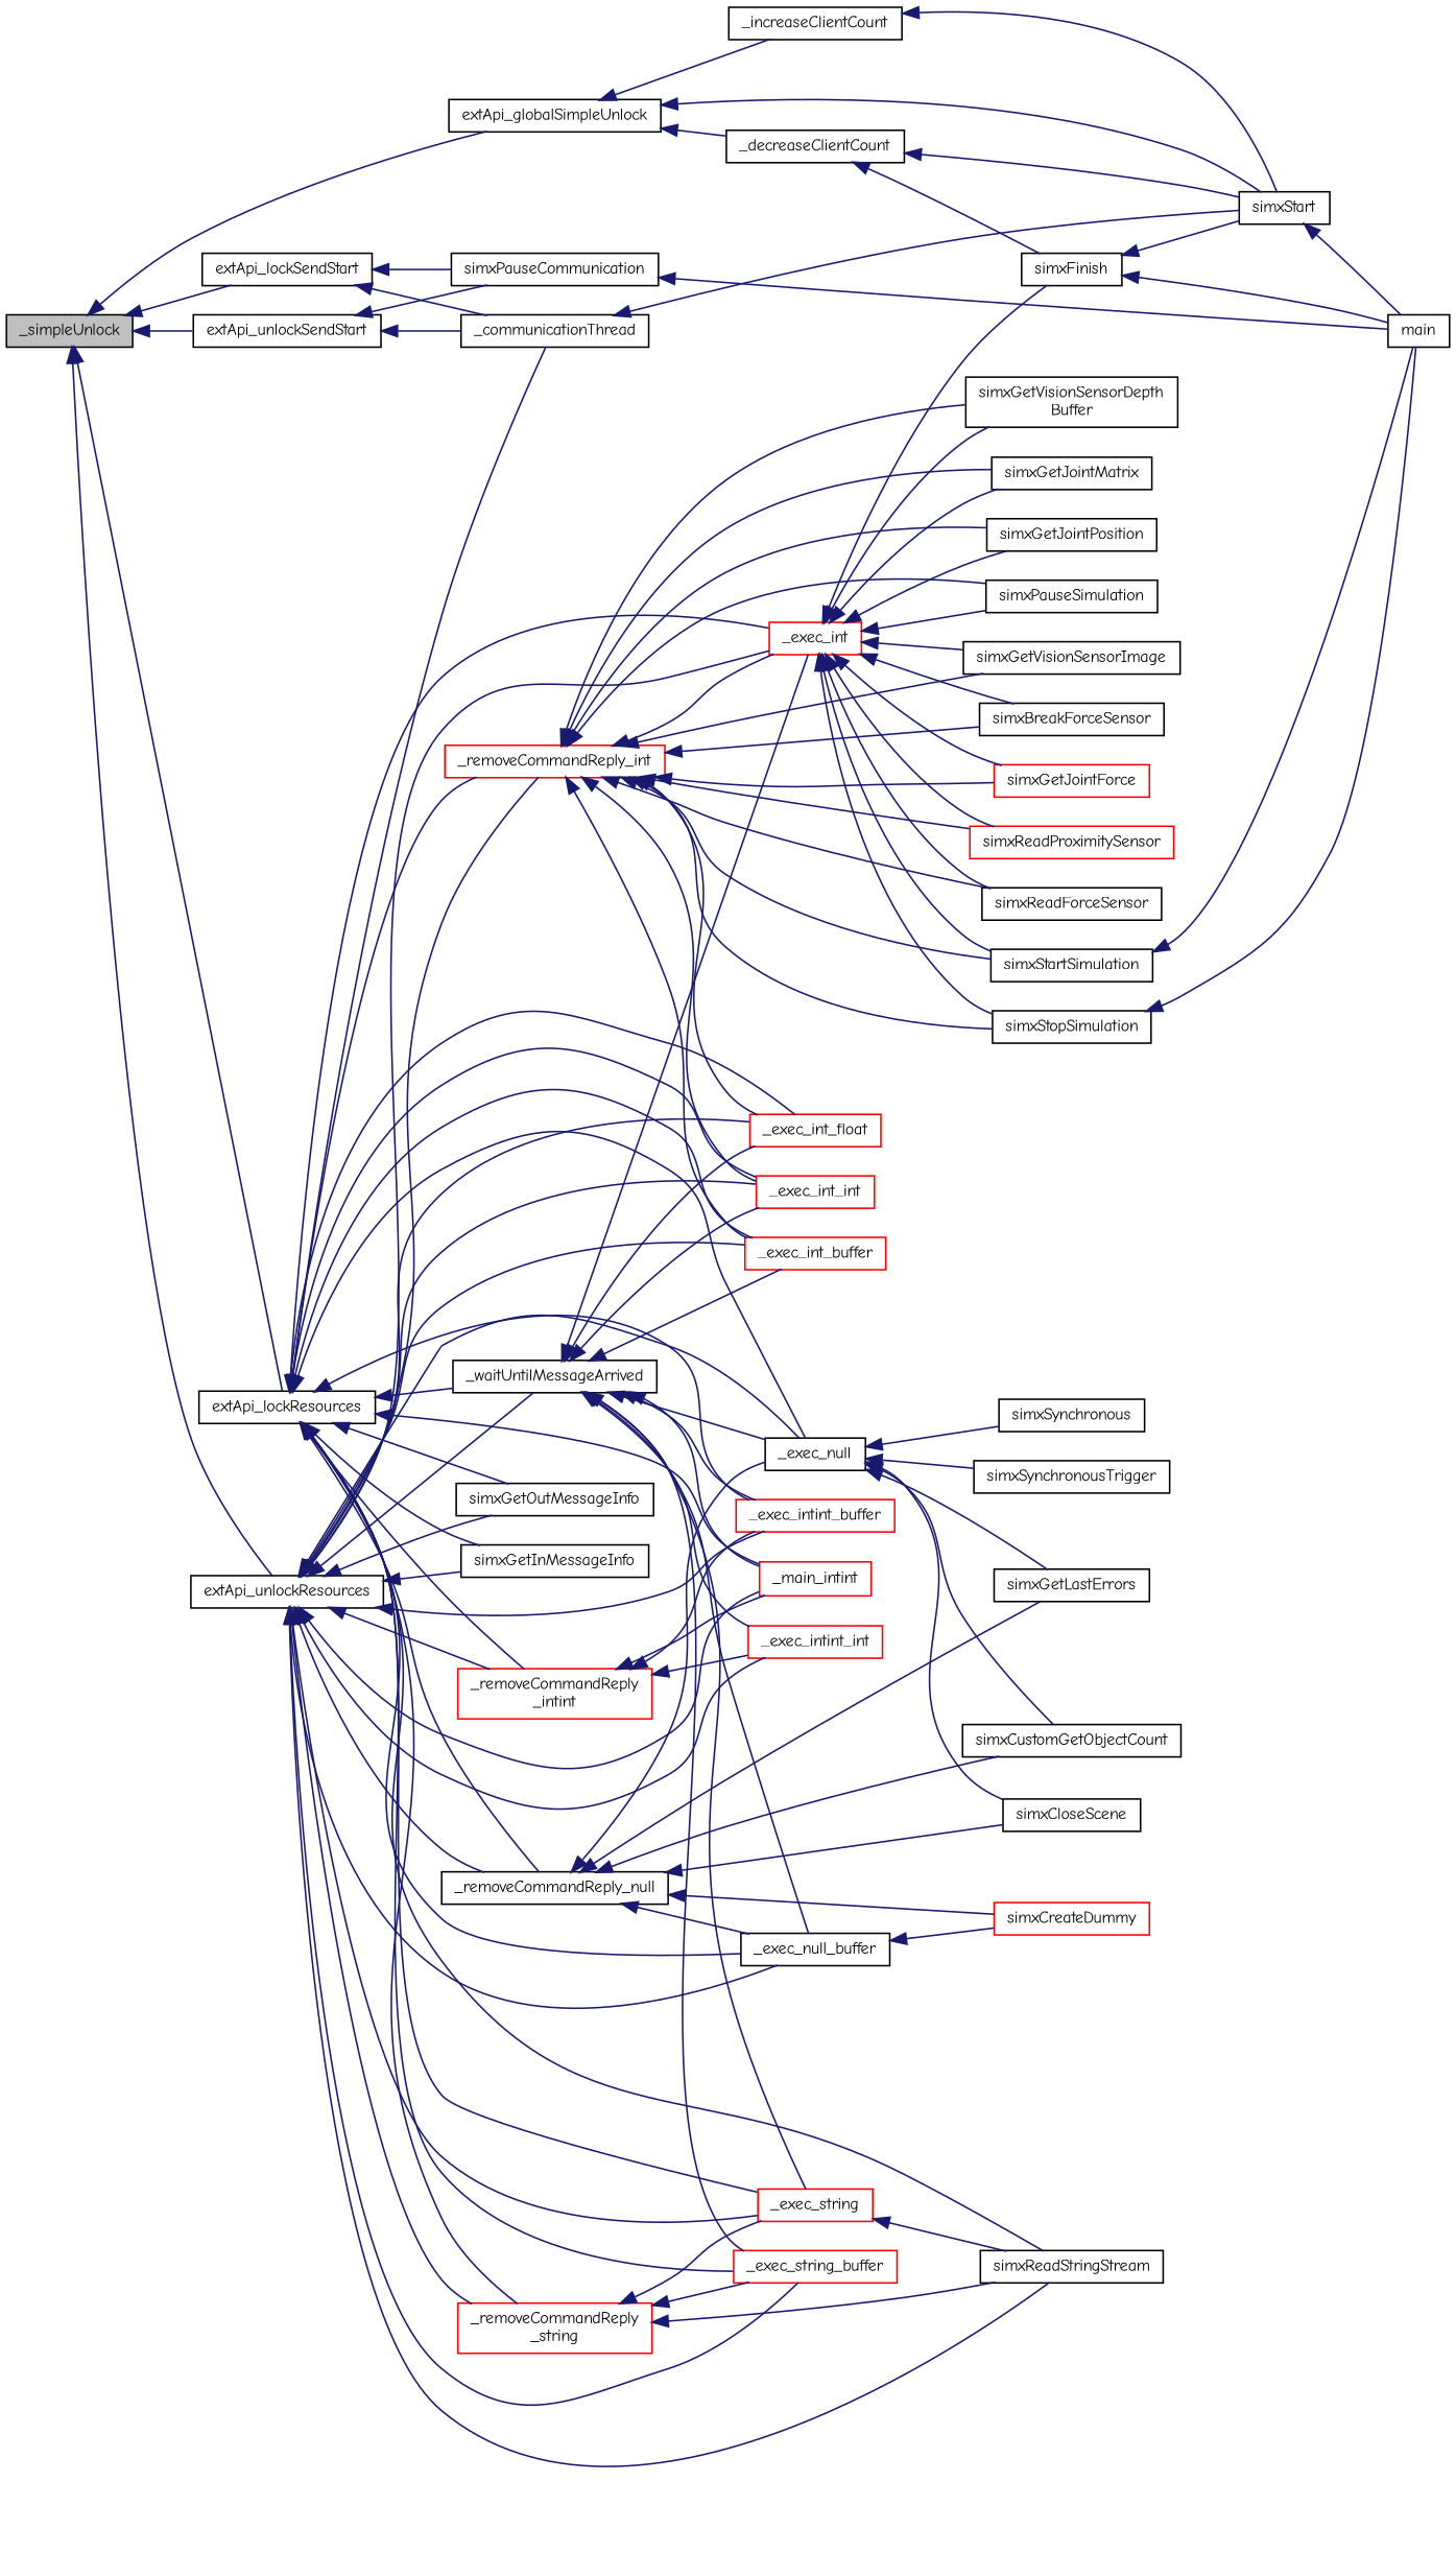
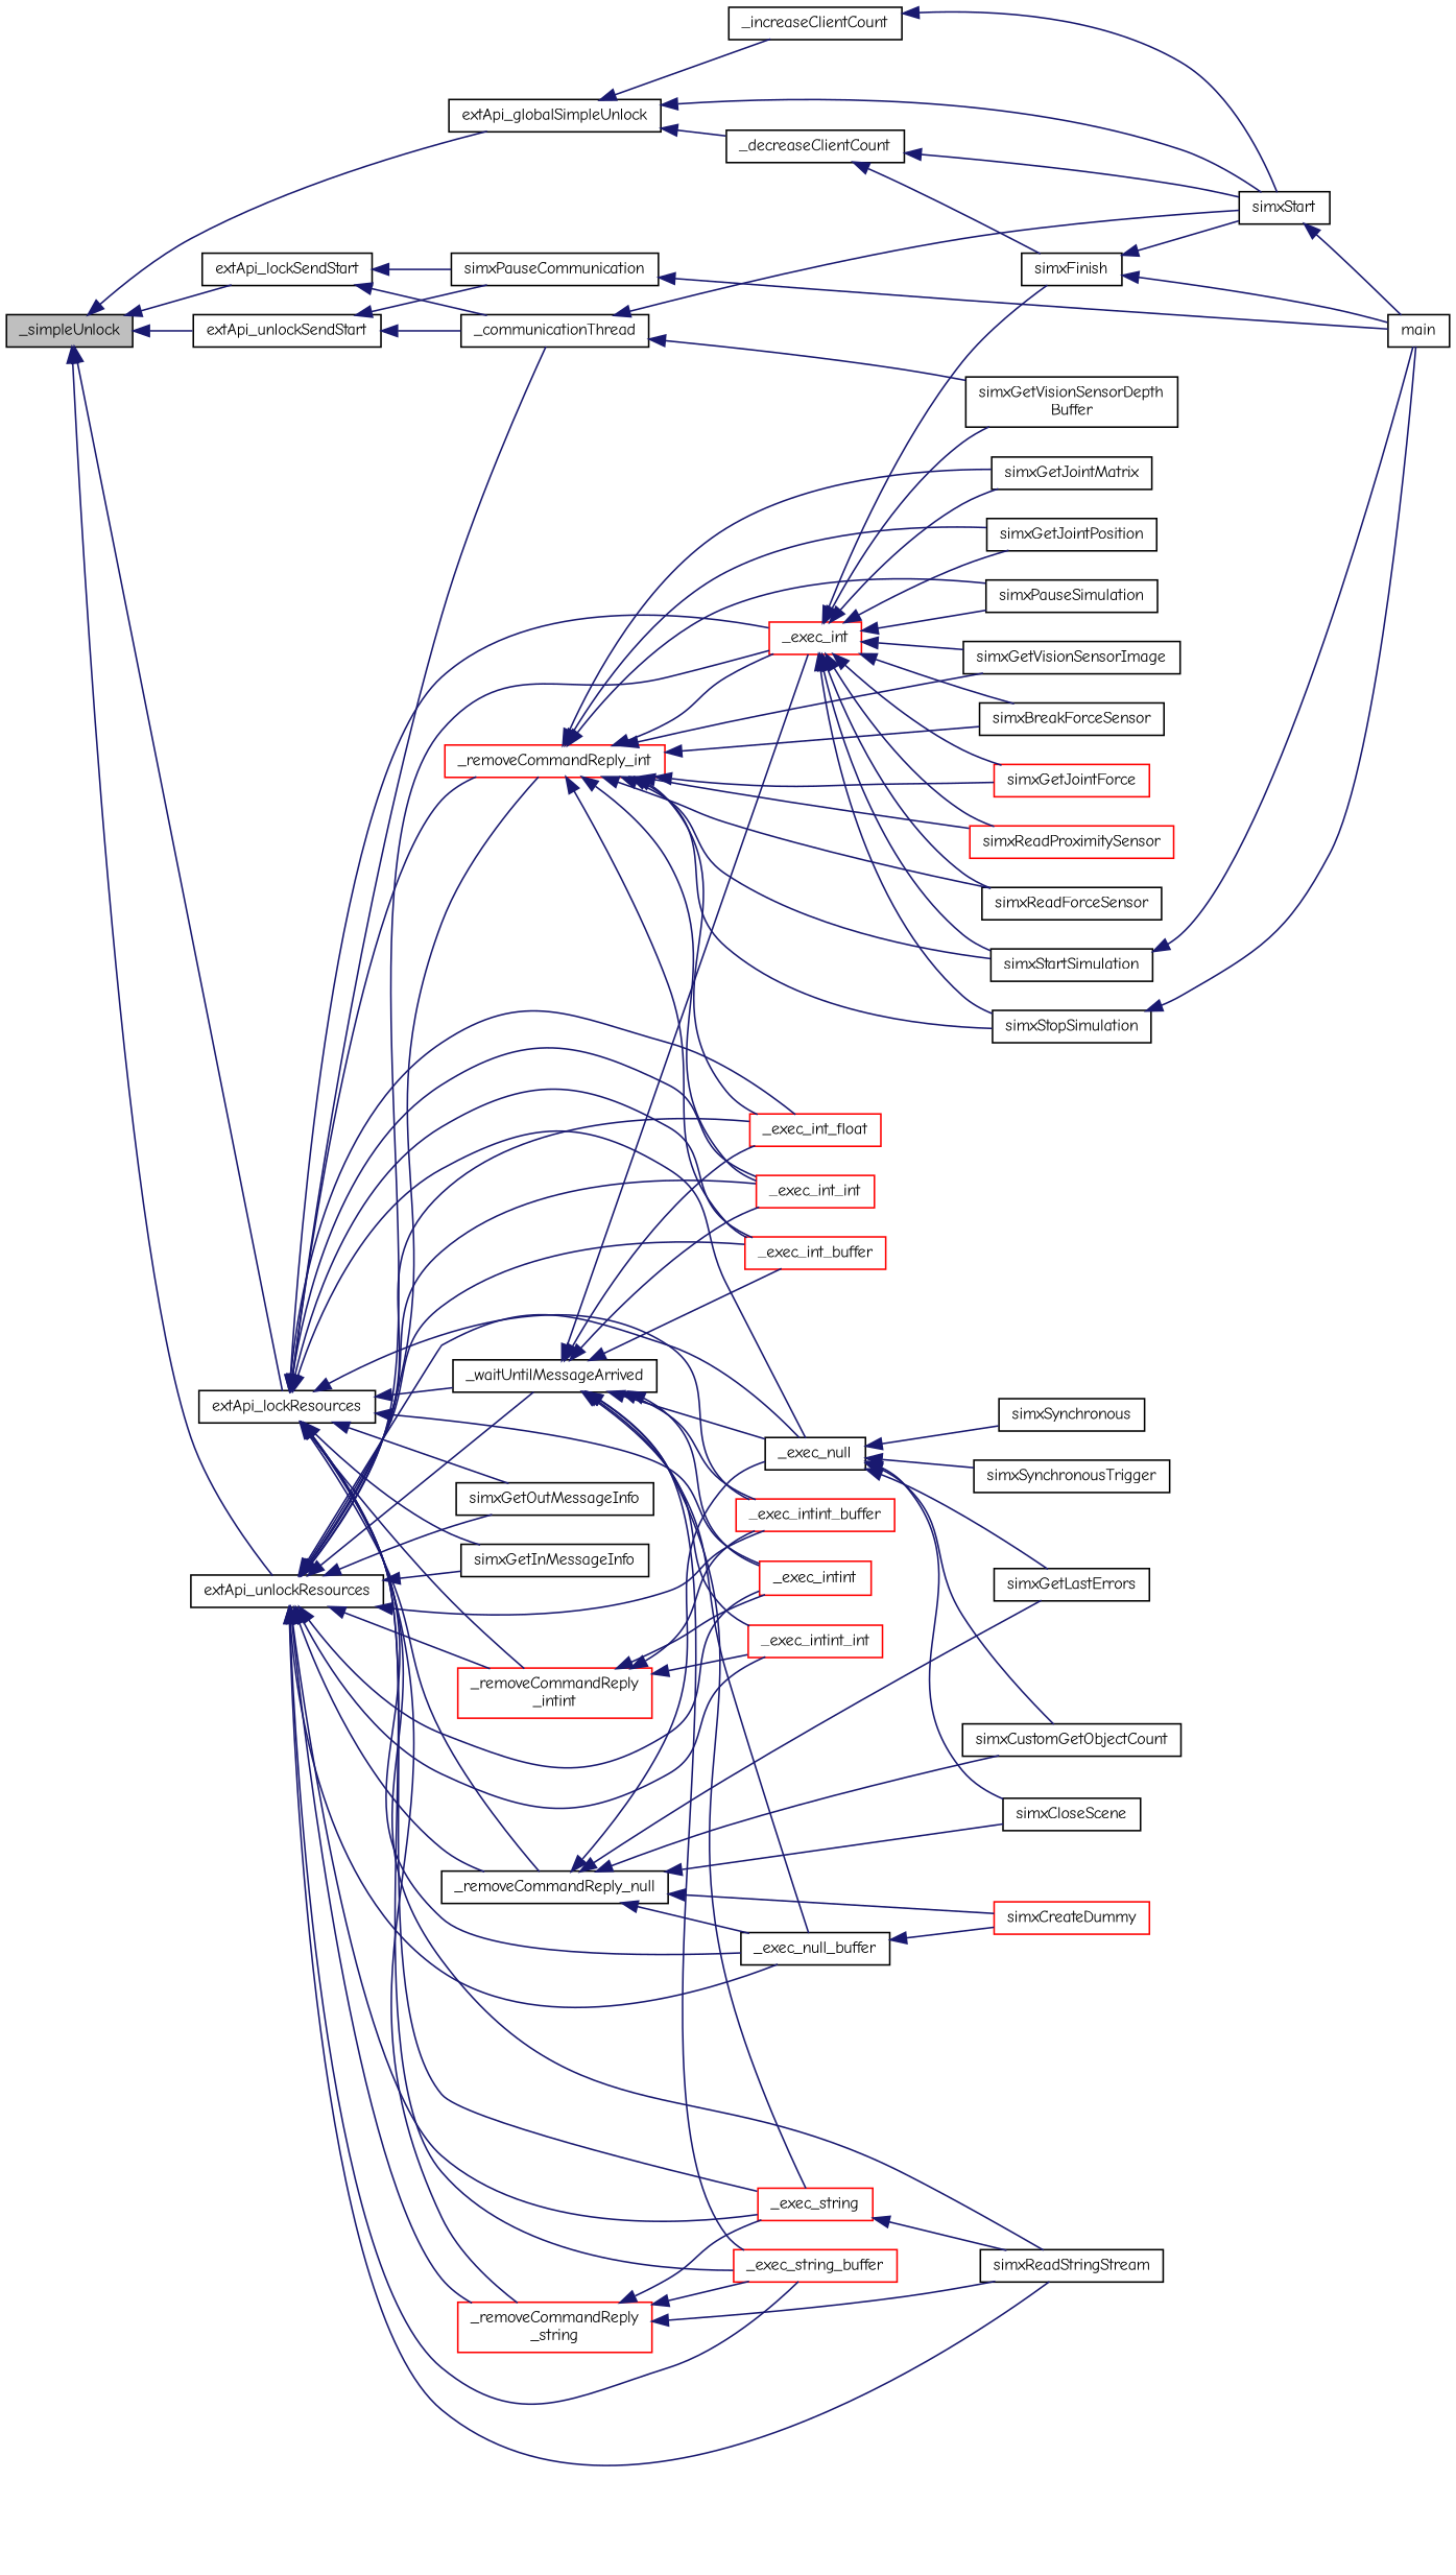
  digraph {
    fontname="Comic Neue"
    rankdir=LR
    node [color=black fillcolor=white fontname="Comic Neue" fontsize=10 shape=record style=filled]
    edge [color=midnightblue dir=back fontname="Comic Neue" fontsize=10 labelfontname=Helvetica labelfontsize=10 style=solid]
    n1 [fillcolor=grey75 fontcolor=black height=0.2 label=_simpleUnlock width=0.4]
    n2 [height=0.2 label=extApi_globalSimpleUnlock width=0.4]
    n3 [height=0.2 label=extApi_lockResources width=0.4]
    n4 [height=0.2 label=extApi_unlockResources width=0.4]
    n5 [height=0.2 label=extApi_lockSendStart width=0.4]
    n6 [height=0.2 label=extApi_unlockSendStart width=0.4]
    n7 [height=0.2 label=_increaseClientCount width=0.4]
    n8 [height=0.2 label=simxStart width=0.4]
    n9 [height=0.2 label=_decreaseClientCount width=0.4]
    n10 [height=0.2 label=_waitUntilMessageArrived width=0.4]
    n11 [height=0.2 label=_exec_null width=0.4]
    n12 [height=0.2 label=_exec_null_buffer width=0.4]
    n13 [color=red height=0.2 label=_exec_int width=0.4]
-   n14 [color=red height=0.2 label=_main_intint width=0.4]
+   n14 [color=red height=0.2 label=_exec_intint width=0.4]
    n15 [color=red height=0.2 label=_exec_string width=0.4]
    n16 [height=0.2 label=simxReadStringStream width=0.4]
    n17 [color=red height=0.2 label=_exec_int_int width=0.4]
    n18 [color=red height=0.2 label=_exec_intint_buffer width=0.4]
    n19 [color=red height=0.2 label=_exec_int_float width=0.4]
    n20 [color=red height=0.2 label=_exec_int_buffer width=0.4]
    n21 [color=red height=0.2 label=_exec_string_buffer width=0.4]
    n22 [height=0.2 label=_communicationThread width=0.4]
    n23 [height=0.2 label=_removeCommandReply_null width=0.4]
    n24 [color=red height=0.2 label=_removeCommandReply_int width=0.4]
    n25 [color=red height=0.2 label="_removeCommandReply\l_intint" width=0.4]
    n26 [color=red height=0.2 label="_removeCommandReply\l_string" width=0.4]
    n27 [height=0.2 label=simxGetInMessageInfo width=0.4]
    n28 [height=0.2 label=simxGetOutMessageInfo width=0.4]
    n29 [color=red height=0.2 label=_exec_intint_int width=0.4]
    n30 [height=0.2 label=simxPauseCommunication width=0.4]
    n31 [height=0.2 label=main width=0.4]
    n32 [height=0.2 label=simxFinish width=0.4]
    n33 [height=0.2 label=simxSynchronousTrigger width=0.4]
    n34 [height=0.2 label=simxSynchronous width=0.4]
    n35 [height=0.2 label=simxGetLastErrors width=0.4]
    n36 [height=0.2 label=simxCloseScene width=0.4]
    n37 [height=0.2 label=simxCustomGetObjectCount width=0.4]
    n38 [color=red height=0.2 label=simxCreateDummy width=0.4]
    n39 [height=0.2 label=simxGetJointPosition width=0.4]
    n40 [height=0.2 label=simxGetJointMatrix width=0.4]
    n41 [color=red height=0.2 label=simxReadProximitySensor width=0.4]
    n42 [height=0.2 label=simxStartSimulation width=0.4]
    n43 [height=0.2 label=simxPauseSimulation width=0.4]
    n44 [height=0.2 label=simxStopSimulation width=0.4]
    n45 [height=0.2 label=simxGetVisionSensorImage width=0.4]
    n46 [height=0.2 label="simxGetVisionSensorDepth\lBuffer" width=0.4]
    n47 [color=red height=0.2 label=simxGetJointForce width=0.4]
    n48 [height=0.2 label=simxReadForceSensor width=0.4]
    n49 [height=0.2 label=simxBreakForceSensor width=0.4]
    n1 -> n2
    n1 -> n3
    n1 -> n4
    n1 -> n5
    n1 -> n6
    n2 -> n7
    n2 -> n8
    n2 -> n9
    n3 -> n10
    n3 -> n11
    n3 -> n12
    n3 -> n13
    n3 -> n14
    n3 -> n15
    n3 -> n16
    n3 -> n17
    n3 -> n18
    n3 -> n19
    n3 -> n20
    n3 -> n21
    n3 -> n22
    n3 -> n23
    n3 -> n24
    n3 -> n25
    n3 -> n26
    n3 -> n27
    n3 -> n28
    n4 -> n10
    n4 -> n11
    n4 -> n12
    n4 -> n13
    n4 -> n14
    n4 -> n15
    n4 -> n16
    n4 -> n17
    n4 -> n18
    n4 -> n19
    n4 -> n20
    n4 -> n21
    n4 -> n23
    n4 -> n24
    n4 -> n25
    n4 -> n26
    n4 -> n27
    n4 -> n28
    n4 -> n29
    n5 -> n22
    n5 -> n30
    n6 -> n22
    n6 -> n30
    n7 -> n8
    n8 -> n31
    n9 -> n8
    n9 -> n32
    n10 -> n11
    n10 -> n12
    n10 -> n13
    n10 -> n14
    n10 -> n15
    n10 -> n17
    n10 -> n18
    n10 -> n19
    n10 -> n20
    n10 -> n21
    n10 -> n29
    n11 -> n33
    n11 -> n34
    n11 -> n35
    n11 -> n36
    n11 -> n37
    n12 -> n38
    n13 -> n32
    n13 -> n39
    n13 -> n40
    n13 -> n41
    n13 -> n42
    n13 -> n43
    n13 -> n44
    n13 -> n45
    n13 -> n46
    n13 -> n47
    n13 -> n48
    n13 -> n49
    n15 -> n16
    n22 -> n8
    n23 -> n11
    n23 -> n12
    n23 -> n35
    n23 -> n36
    n23 -> n37
    n23 -> n38
    n24 -> n13
    n24 -> n17
    n24 -> n19
    n24 -> n20
    n24 -> n39
    n24 -> n40
    n24 -> n41
    n24 -> n42
    n24 -> n43
    n24 -> n44
    n24 -> n45
-   n24 -> n46
+   n22 -> n46
    n24 -> n47
    n24 -> n48
    n24 -> n49
    n25 -> n14
    n25 -> n18
    n25 -> n29
    n26 -> n15
    n26 -> n16
    n26 -> n21
    n30 -> n31
    n32 -> n8
    n32 -> n31
    n42 -> n31
    n44 -> n31
  }
